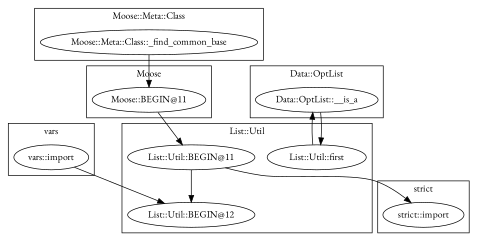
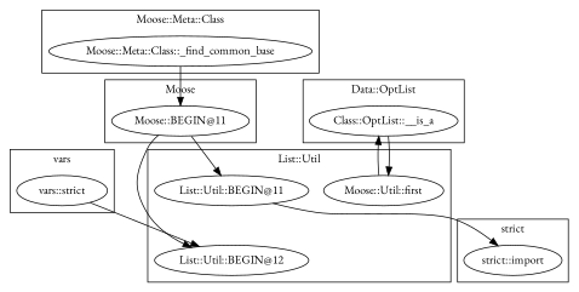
  digraph {
    fontname="EB Garamond"
    node [fontname="EB Garamond"]
    edge [fontname="EB Garamond"]
-   "Data::OptList::__is_a"
-   "vars::import"
+   "Data::OptList::__is_a" [label="Class::OptList::__is_a"]
+   "vars::import" [label="vars::strict"]
    "strict::import"
    "Moose::BEGIN@11"
    "List::Util::BEGIN@11"
-   "List::Util::first"
+   "List::Util::first" [label="Moose::Util::first"]
    "List::Util::BEGIN@12"
    "Moose::Meta::Class::_find_common_base"
    subgraph cluster_1 {
      label="Data::OptList"
      "Data::OptList::__is_a"
    }
    subgraph cluster_2 {
      label=vars
      "vars::import"
    }
    subgraph cluster_3 {
      label="strict"
      "strict::import"
    }
    subgraph cluster_4 {
      label=Moose
      "Moose::BEGIN@11"
    }
    subgraph cluster_5 {
      label="List::Util"
      "List::Util::BEGIN@11"
      "List::Util::first"
      "List::Util::BEGIN@12"
    }
    subgraph cluster_6 {
      label="Moose::Meta::Class"
      "Moose::Meta::Class::_find_common_base"
    }
    "Data::OptList::__is_a" -> "List::Util::first"
    "vars::import" -> "List::Util::BEGIN@12"
    "Moose::BEGIN@11" -> "List::Util::BEGIN@11"
-   "List::Util::BEGIN@11" -> "List::Util::BEGIN@12"
+   "Moose::BEGIN@11" -> "List::Util::BEGIN@12"
    "List::Util::BEGIN@11" -> "strict::import"
    "List::Util::first" -> "Data::OptList::__is_a"
    "Moose::Meta::Class::_find_common_base" -> "Moose::BEGIN@11"
  }
